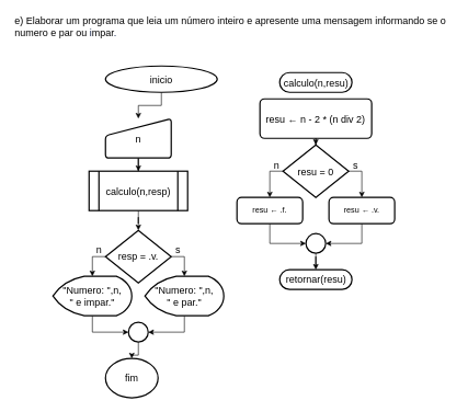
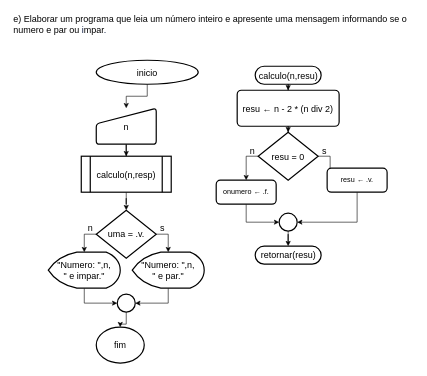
  <mxCell id="0" />
  <mxCell id="1" parent="0" />
  <mxCell id="2" value="&lt;span class=&quot;fontstyle0&quot; style=&quot;font-size: 15px;&quot;&gt;e) Elaborar um programa que leia um número inteiro e apresente uma mensagem informando se o&lt;/span&gt;&lt;span style=&quot;color: rgb(36, 31, 34); font-size: 15px;&quot; class=&quot;fontstyle2&quot;&gt;&lt;br style=&quot;font-size: 15px;&quot;&gt;&lt;/span&gt;&lt;span class=&quot;fontstyle0&quot; style=&quot;font-size: 15px;&quot;&gt;numero e par ou &lt;font color=&quot;#112147&quot;&gt;i&lt;/font&gt;&lt;/span&gt;&lt;span class=&quot;fontstyle0&quot; style=&quot;font-size: 15px;&quot;&gt;mpar&lt;/span&gt;&lt;span style=&quot;color: rgb(17, 33, 71); font-size: 15px;&quot; class=&quot;fontstyle0&quot;&gt;.&lt;/span&gt; " style="text;html=1;align=left;verticalAlign=middle;resizable=0;points=[];autosize=1;strokeColor=none;fillColor=none;fontSize=15;" parent="1" vertex="1"><mxGeometry width="670" height="40" as="geometry" x="20" y="20" /></mxCell>
+ <mxCell id="3" value="" style="edgeStyle=orthogonalEdgeStyle;rounded=0;orthogonalLoop=1;jettySize=auto;html=1;fontSize=15;" parent="1" source="4" target="14" edge="1"><mxGeometry relative="1" as="geometry" /></mxCell>
  <mxCell id="4" value="calculo(n,resu)" style="html=1;dashed=0;whitespace=wrap;shape=mxgraph.dfd.start;fontSize=15;strokeWidth=2;" parent="1" vertex="1"><mxGeometry x="425" y="110" width="110" height="30" as="geometry" /></mxCell>
  <mxCell id="5" value="retornar(resu)" style="html=1;dashed=0;whitespace=wrap;shape=mxgraph.dfd.start;fontSize=15;strokeWidth=2;" parent="1" vertex="1"><mxGeometry x="425" y="410" width="110" height="30" as="geometry" /></mxCell>
  <mxCell id="6" value="fim" style="strokeWidth=2;html=1;shape=mxgraph.flowchart.start_1;whiteSpace=wrap;fontSize=15;" parent="1" vertex="1"><mxGeometry x="160" y="545" width="80" height="60" as="geometry" /></mxCell>
  <mxCell id="7" value="" style="edgeStyle=orthogonalEdgeStyle;rounded=0;orthogonalLoop=1;jettySize=auto;html=1;fontSize=15;" parent="1" source="8" target="10" edge="1"><mxGeometry relative="1" as="geometry" /></mxCell>
  <mxCell id="8" value="inicio" style="strokeWidth=2;html=1;shape=mxgraph.flowchart.start_1;whiteSpace=wrap;fontSize=15;" parent="1" vertex="1"><mxGeometry x="160" y="100" width="170" height="40" as="geometry" /></mxCell>
  <mxCell id="9" value="" style="edgeStyle=orthogonalEdgeStyle;rounded=0;orthogonalLoop=1;jettySize=auto;html=1;fontSize=15;" parent="1" source="10" target="12" edge="1"><mxGeometry relative="1" as="geometry" /></mxCell>
  <mxCell id="10" value="n" style="html=1;strokeWidth=2;shape=manualInput;whiteSpace=wrap;rounded=1;size=26;arcSize=11;fontSize=15;" parent="1" vertex="1"><mxGeometry x="160" y="180" width="100" height="60" as="geometry" /></mxCell>
  <mxCell id="11" value="" style="edgeStyle=orthogonalEdgeStyle;rounded=0;orthogonalLoop=1;jettySize=auto;html=1;" edge="1" parent="1" source="12" target="24"><mxGeometry relative="1" as="geometry" /></mxCell>
  <mxCell id="12" value="calculo(n,resp)" style="shape=process;whiteSpace=wrap;html=1;backgroundOutline=1;fontSize=15;strokeWidth=2;rounded=1;arcSize=0;" parent="1" vertex="1"><mxGeometry x="135" y="260" width="150" height="60" as="geometry" /></mxCell>
  <mxCell id="13" value="" style="edgeStyle=orthogonalEdgeStyle;rounded=0;orthogonalLoop=1;jettySize=auto;html=1;fontSize=15;" parent="1" source="14" target="17" edge="1"><mxGeometry relative="1" as="geometry" /></mxCell>
  <mxCell id="14" value="resu ← n - 2 * (n div 2)" style="rounded=1;whiteSpace=wrap;html=1;absoluteArcSize=1;arcSize=14;strokeWidth=2;fontSize=15;" parent="1" vertex="1"><mxGeometry x="395" y="150" width="170" height="60" as="geometry" /></mxCell>
  <mxCell id="15" style="edgeStyle=orthogonalEdgeStyle;rounded=0;orthogonalLoop=1;jettySize=auto;html=1;exitX=0;exitY=0.5;exitDx=0;exitDy=0;" edge="1" parent="1" source="17" target="36"><mxGeometry relative="1" as="geometry" /></mxCell>
  <mxCell id="16" style="edgeStyle=orthogonalEdgeStyle;rounded=0;orthogonalLoop=1;jettySize=auto;html=1;exitX=1;exitY=0.5;exitDx=0;exitDy=0;" edge="1" parent="1" source="17" target="34"><mxGeometry relative="1" as="geometry" /></mxCell>
  <mxCell id="17" value="resu = 0" style="rhombus;whiteSpace=wrap;html=1;fontSize=15;rounded=1;arcSize=0;strokeWidth=2;" parent="1" vertex="1"><mxGeometry x="430" y="220" width="100" height="80" as="geometry" /></mxCell>
  <mxCell id="18" value="" style="edgeStyle=orthogonalEdgeStyle;rounded=0;orthogonalLoop=1;jettySize=auto;html=1;fontSize=15;" parent="1" source="19" target="5" edge="1"><mxGeometry relative="1" as="geometry" /></mxCell>
  <mxCell id="19" value="" style="verticalLabelPosition=bottom;verticalAlign=top;html=1;shape=mxgraph.flowchart.on-page_reference;fontSize=15;strokeWidth=2;" parent="1" vertex="1"><mxGeometry x="465" y="355" width="30" height="30" as="geometry" /></mxCell>
  <mxCell id="20" value="s" style="text;html=1;align=center;verticalAlign=middle;resizable=0;points=[];autosize=1;strokeColor=none;fillColor=none;fontSize=15;" parent="1" vertex="1"><mxGeometry x="530" y="240" width="20" height="20" as="geometry" /></mxCell>
  <mxCell id="21" value="n" style="text;html=1;align=center;verticalAlign=middle;resizable=0;points=[];autosize=1;strokeColor=none;fillColor=none;fontSize=15;" parent="1" vertex="1"><mxGeometry x="410" y="240" width="20" height="20" as="geometry" /></mxCell>
  <mxCell id="22" style="edgeStyle=orthogonalEdgeStyle;rounded=0;orthogonalLoop=1;jettySize=auto;html=1;exitX=1;exitY=0.5;exitDx=0;exitDy=0;fontSize=15;" edge="1" parent="1" source="24" target="26"><mxGeometry relative="1" as="geometry" /></mxCell>
  <mxCell id="23" style="edgeStyle=orthogonalEdgeStyle;rounded=0;orthogonalLoop=1;jettySize=auto;html=1;exitX=0;exitY=0.5;exitDx=0;exitDy=0;fontSize=15;" edge="1" parent="1" source="24" target="28"><mxGeometry relative="1" as="geometry" /></mxCell>
- <mxCell id="24" value="resp = .v." style="rhombus;whiteSpace=wrap;html=1;fontSize=15;rounded=1;arcSize=0;strokeWidth=2;" vertex="1" parent="1"><mxGeometry x="160" y="350" width="100" height="80" as="geometry" /></mxCell>
+ <mxCell id="24" value="uma = .v." style="rhombus;whiteSpace=wrap;html=1;fontSize=15;rounded=1;arcSize=0;strokeWidth=2;" vertex="1" parent="1"><mxGeometry x="160" y="350" width="100" height="80" as="geometry" /></mxCell>
  <mxCell id="25" style="edgeStyle=orthogonalEdgeStyle;rounded=0;orthogonalLoop=1;jettySize=auto;html=1;exitX=0.5;exitY=1;exitDx=0;exitDy=0;exitPerimeter=0;entryX=1;entryY=0.5;entryDx=0;entryDy=0;entryPerimeter=0;fontSize=15;" edge="1" parent="1" source="26" target="30"><mxGeometry relative="1" as="geometry" /></mxCell>
  <mxCell id="26" value="&quot;Numero: &quot;,n,&lt;br&gt;&quot; e par.&quot;" style="strokeWidth=2;html=1;shape=mxgraph.flowchart.display;whiteSpace=wrap;fontSize=15;verticalAlign=middle;" vertex="1" parent="1"><mxGeometry x="220" y="420" width="120" height="60" as="geometry" /></mxCell>
  <mxCell id="27" style="edgeStyle=orthogonalEdgeStyle;rounded=0;orthogonalLoop=1;jettySize=auto;html=1;exitX=0.5;exitY=1;exitDx=0;exitDy=0;exitPerimeter=0;entryX=0;entryY=0.5;entryDx=0;entryDy=0;entryPerimeter=0;fontSize=15;" edge="1" parent="1" source="28" target="30"><mxGeometry relative="1" as="geometry" /></mxCell>
  <mxCell id="28" value="&quot;Numero: &quot;,n,&lt;br&gt;&quot; e impar.&quot;" style="strokeWidth=2;html=1;shape=mxgraph.flowchart.display;whiteSpace=wrap;fontSize=15;verticalAlign=middle;" vertex="1" parent="1"><mxGeometry x="80" y="420" width="120" height="60" as="geometry" /></mxCell>
  <mxCell id="29" value="" style="edgeStyle=orthogonalEdgeStyle;rounded=0;orthogonalLoop=1;jettySize=auto;html=1;" edge="1" parent="1" source="30" target="6"><mxGeometry relative="1" as="geometry" /></mxCell>
  <mxCell id="30" value="" style="verticalLabelPosition=bottom;verticalAlign=top;html=1;shape=mxgraph.flowchart.on-page_reference;fontSize=15;strokeWidth=2;" vertex="1" parent="1"><mxGeometry x="195" y="490" width="30" height="30" as="geometry" /></mxCell>
  <mxCell id="31" value="s" style="text;html=1;align=center;verticalAlign=middle;resizable=0;points=[];autosize=1;strokeColor=none;fillColor=none;fontSize=15;" vertex="1" parent="1"><mxGeometry x="260" y="370" width="20" height="20" as="geometry" /></mxCell>
  <mxCell id="32" value="n" style="text;html=1;align=center;verticalAlign=middle;resizable=0;points=[];autosize=1;strokeColor=none;fillColor=none;fontSize=15;" vertex="1" parent="1"><mxGeometry x="140" y="370" width="20" height="20" as="geometry" /></mxCell>
  <mxCell id="33" style="edgeStyle=orthogonalEdgeStyle;rounded=0;orthogonalLoop=1;jettySize=auto;html=1;exitX=0.5;exitY=1;exitDx=0;exitDy=0;entryX=1;entryY=0.5;entryDx=0;entryDy=0;entryPerimeter=0;" edge="1" parent="1" source="34" target="19"><mxGeometry relative="1" as="geometry" /></mxCell>
- <mxCell id="34" value="resu ← .v." style="rounded=1;whiteSpace=wrap;html=1;absoluteArcSize=1;arcSize=14;strokeWidth=2;" vertex="1" parent="1"><mxGeometry x="500" y="300" width="100" height="40" as="geometry" /></mxCell>
+ <mxCell id="34" value="resu ← .v." style="rounded=1;whiteSpace=wrap;html=1;absoluteArcSize=1;arcSize=14;strokeWidth=2;" vertex="1" parent="1"><mxGeometry x="545" y="280" width="100" height="40" as="geometry" /></mxCell>
  <mxCell id="35" style="edgeStyle=orthogonalEdgeStyle;rounded=0;orthogonalLoop=1;jettySize=auto;html=1;exitX=0.5;exitY=1;exitDx=0;exitDy=0;entryX=0;entryY=0.5;entryDx=0;entryDy=0;entryPerimeter=0;" edge="1" parent="1" source="36" target="19"><mxGeometry relative="1" as="geometry" /></mxCell>
- <mxCell id="36" value="resu ← .f." style="rounded=1;whiteSpace=wrap;html=1;absoluteArcSize=1;arcSize=14;strokeWidth=2;" vertex="1" parent="1"><mxGeometry x="360" y="300" width="100" height="40" as="geometry" /></mxCell>
+ <mxCell id="36" value="onumero ← .f." style="rounded=1;whiteSpace=wrap;html=1;absoluteArcSize=1;arcSize=14;strokeWidth=2;" vertex="1" parent="1"><mxGeometry x="360" y="300" width="100" height="40" as="geometry" /></mxCell>
